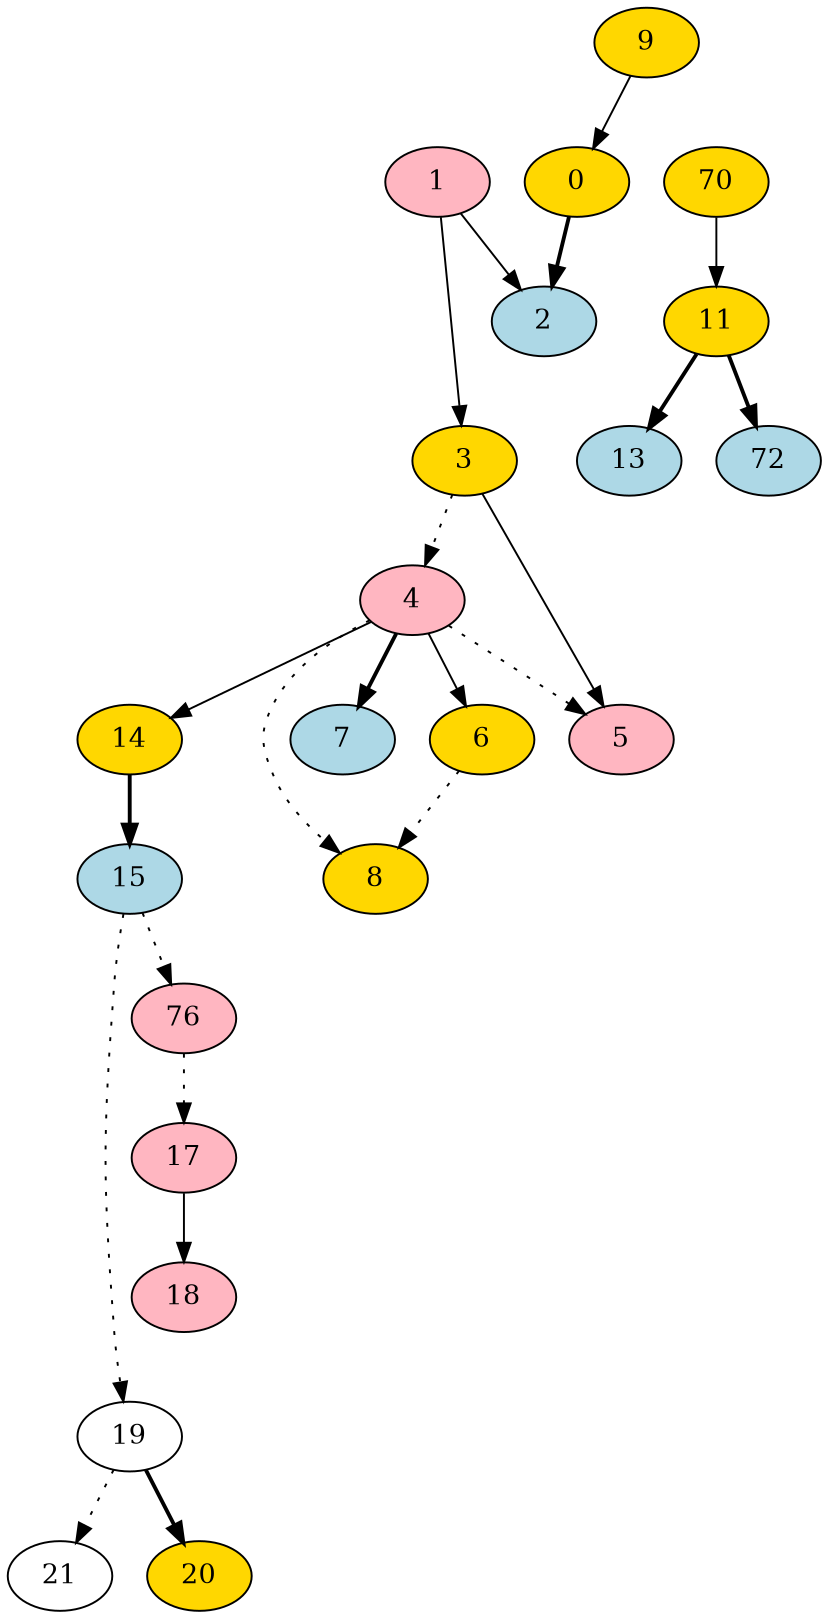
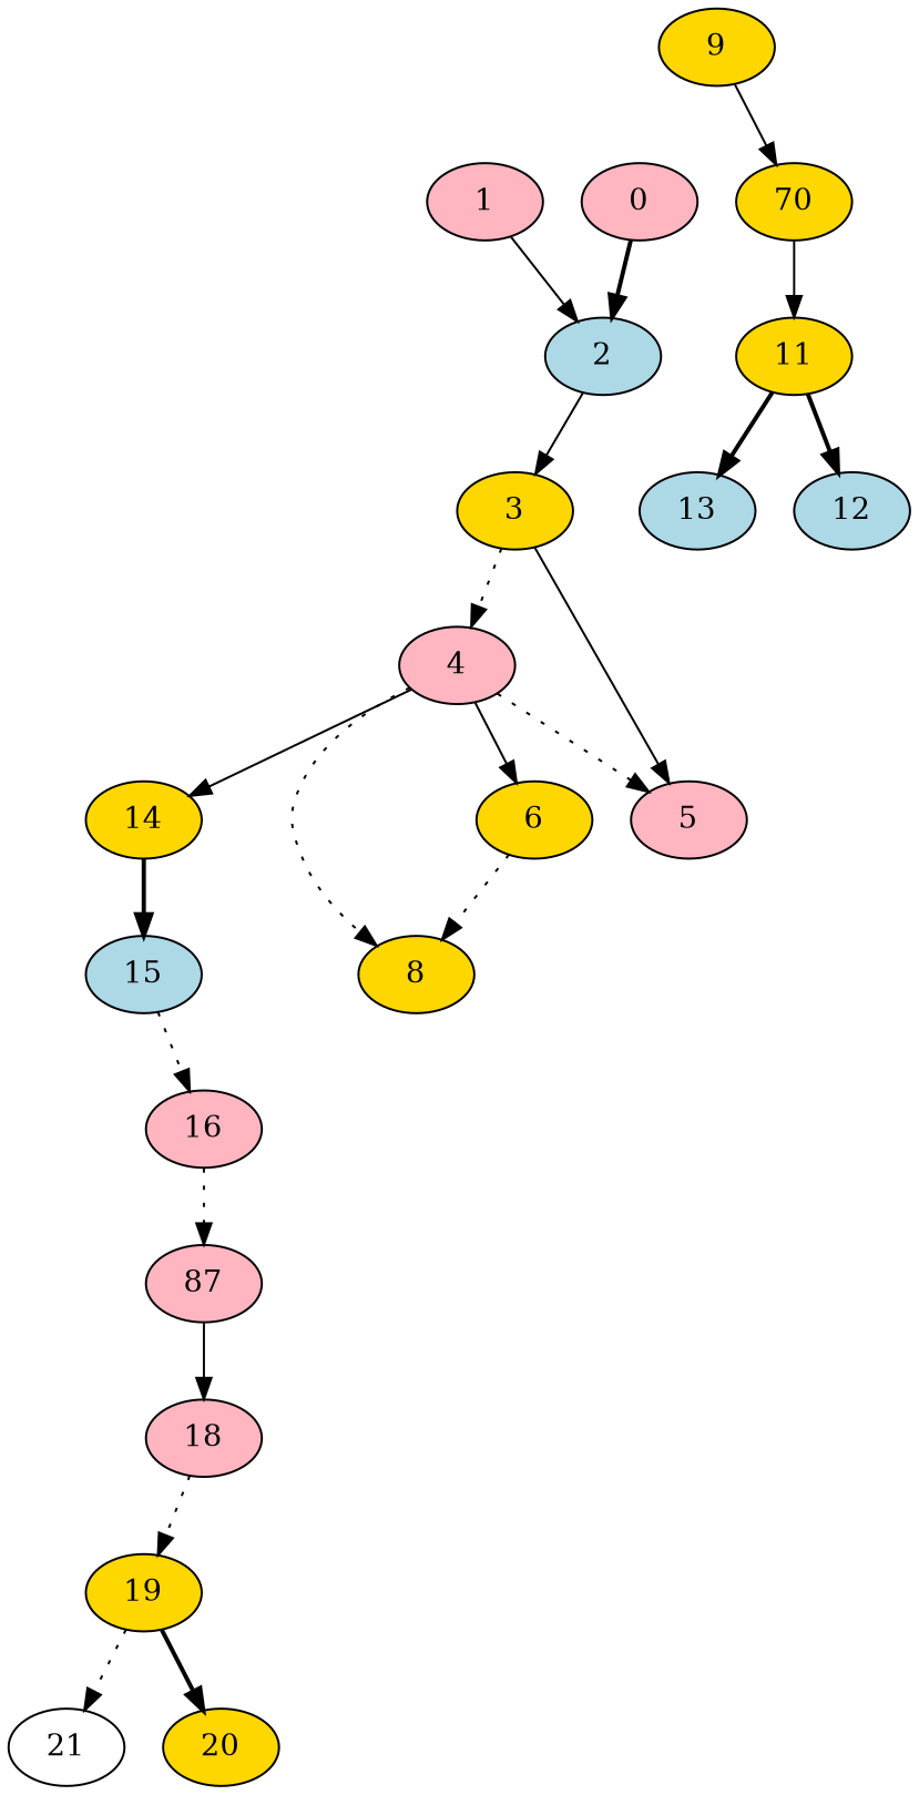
  digraph {
    node [fillcolor=gold style=filled]
    edge [style=dotted]
-   19 [fillcolor=white]
+   19
    21 [fillcolor=white]
    20
    18 [fillcolor=lightpink]
-   17 [fillcolor=lightpink]
-   16 [fillcolor=lightpink label=76]
+   17 [fillcolor=lightpink label=87]
+   16 [fillcolor=lightpink]
    15 [fillcolor=lightblue]
    14
    4 [fillcolor=lightpink]
    8
-   7 [fillcolor=lightblue]
    6
    5 [fillcolor=lightpink]
    9
    n15 [label=70]
    11
    13 [fillcolor=lightblue]
-   12 [fillcolor=lightblue label=72]
+   12 [fillcolor=lightblue]
    3
    1 [fillcolor=lightpink]
    2 [fillcolor=lightblue]
-   0
+   0 [fillcolor=lightpink]
    19 -> 21
    19 -> 20 [style=bold]
-   15 -> 19
+   18 -> 19
    17 -> 18 [style=solid]
    16 -> 17
    15 -> 16
    14 -> 15 [style=bold]
    4 -> 14 [style=solid]
    4 -> 8
-   4 -> 7 [style=bold]
    4 -> 6 [style=solid]
    4 -> 5
    6 -> 8
-   9 -> 0 [style=solid]
+   9 -> n15 [style=solid]
    n15 -> 11 [style=solid]
    11 -> 13 [style=bold]
    11 -> 12 [style=bold]
    3 -> 4
    3 -> 5 [style=solid]
-   1 -> 3 [style=solid]
+   2 -> 3 [style=solid]
    1 -> 2 [style=solid]
    0 -> 2 [style=bold]
  }
